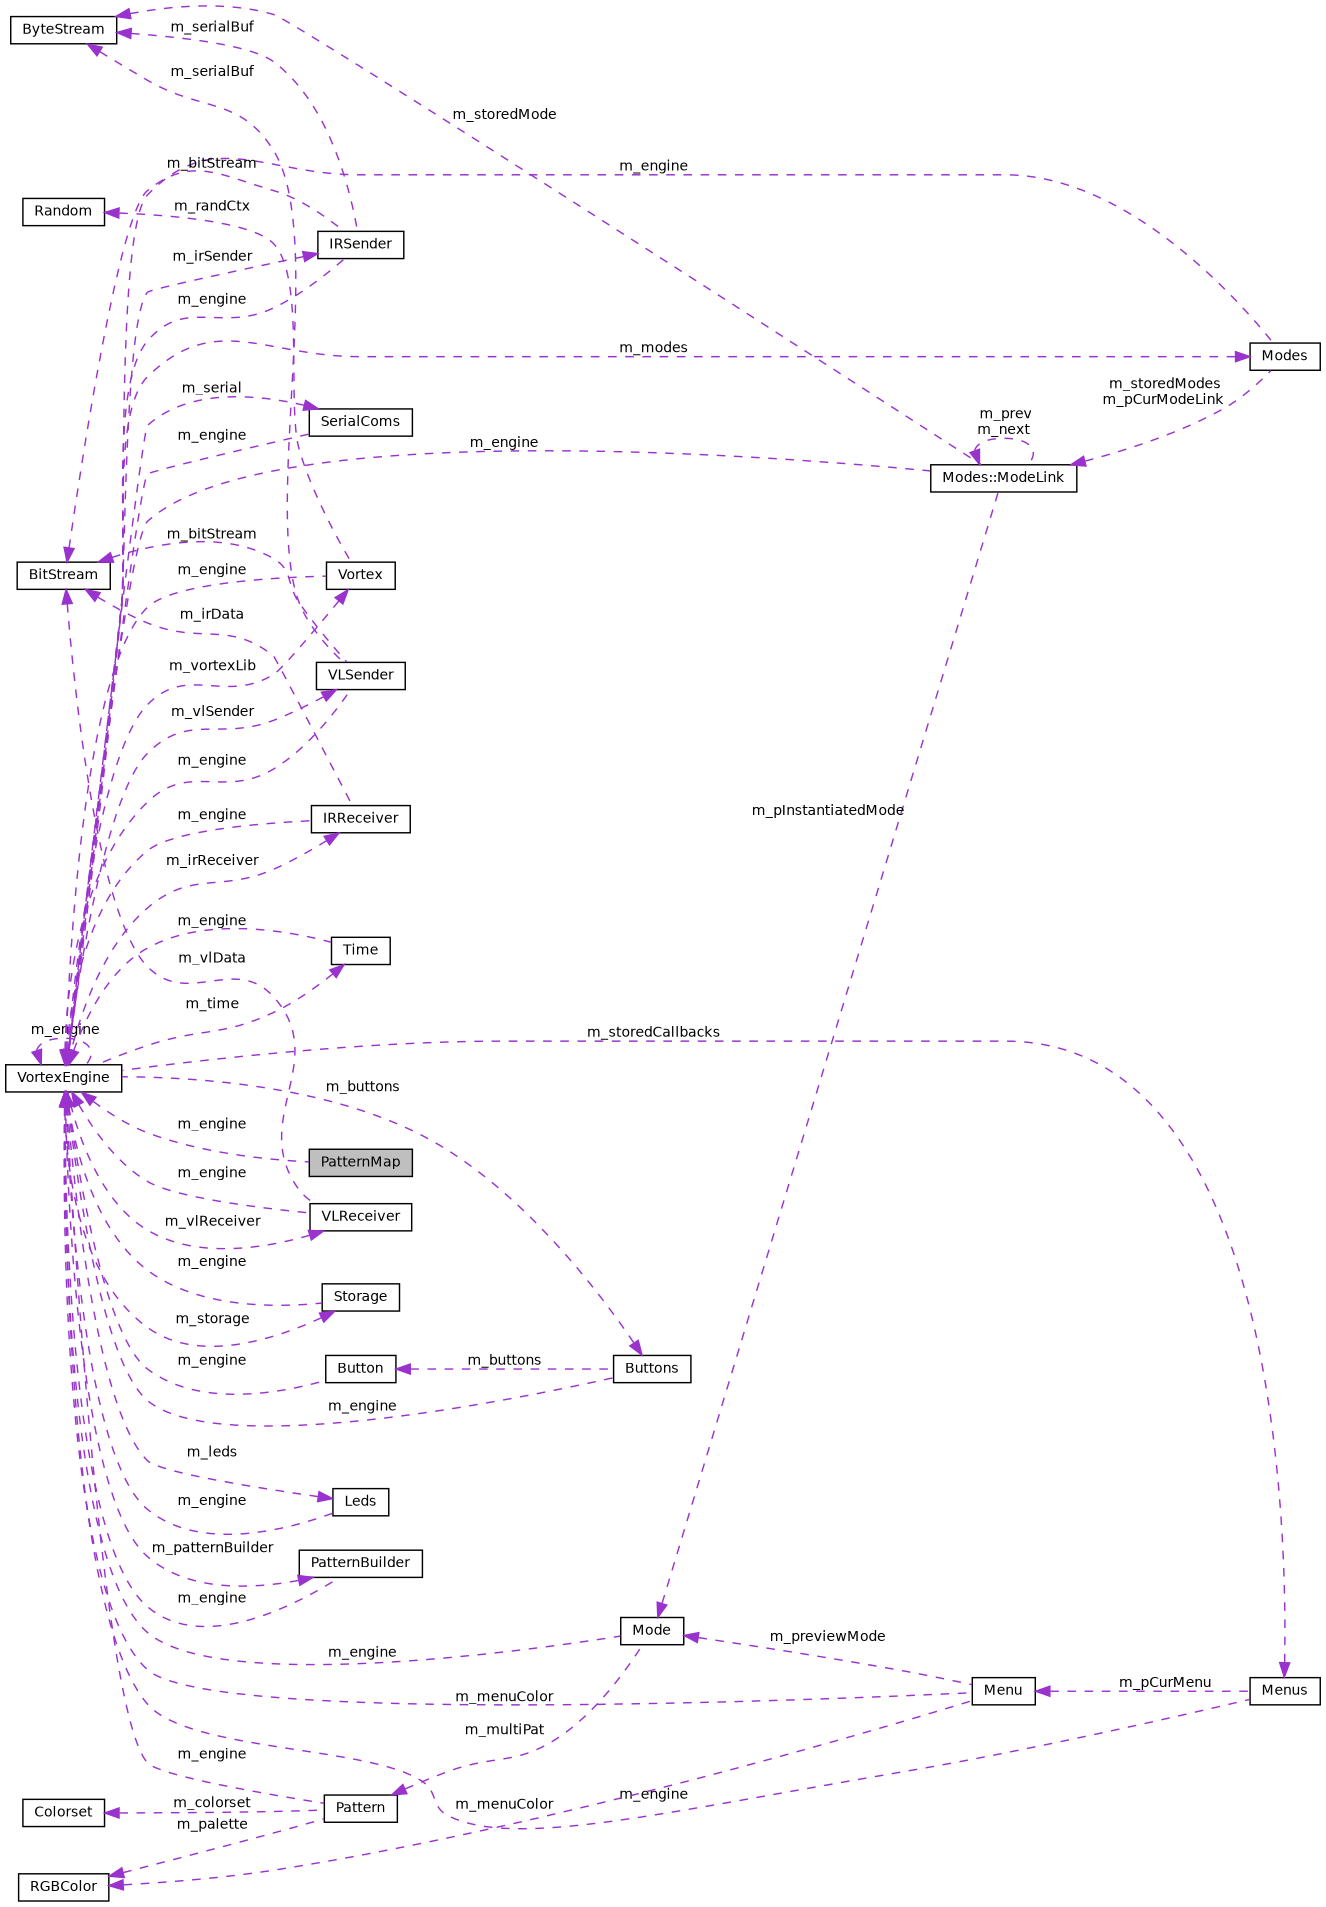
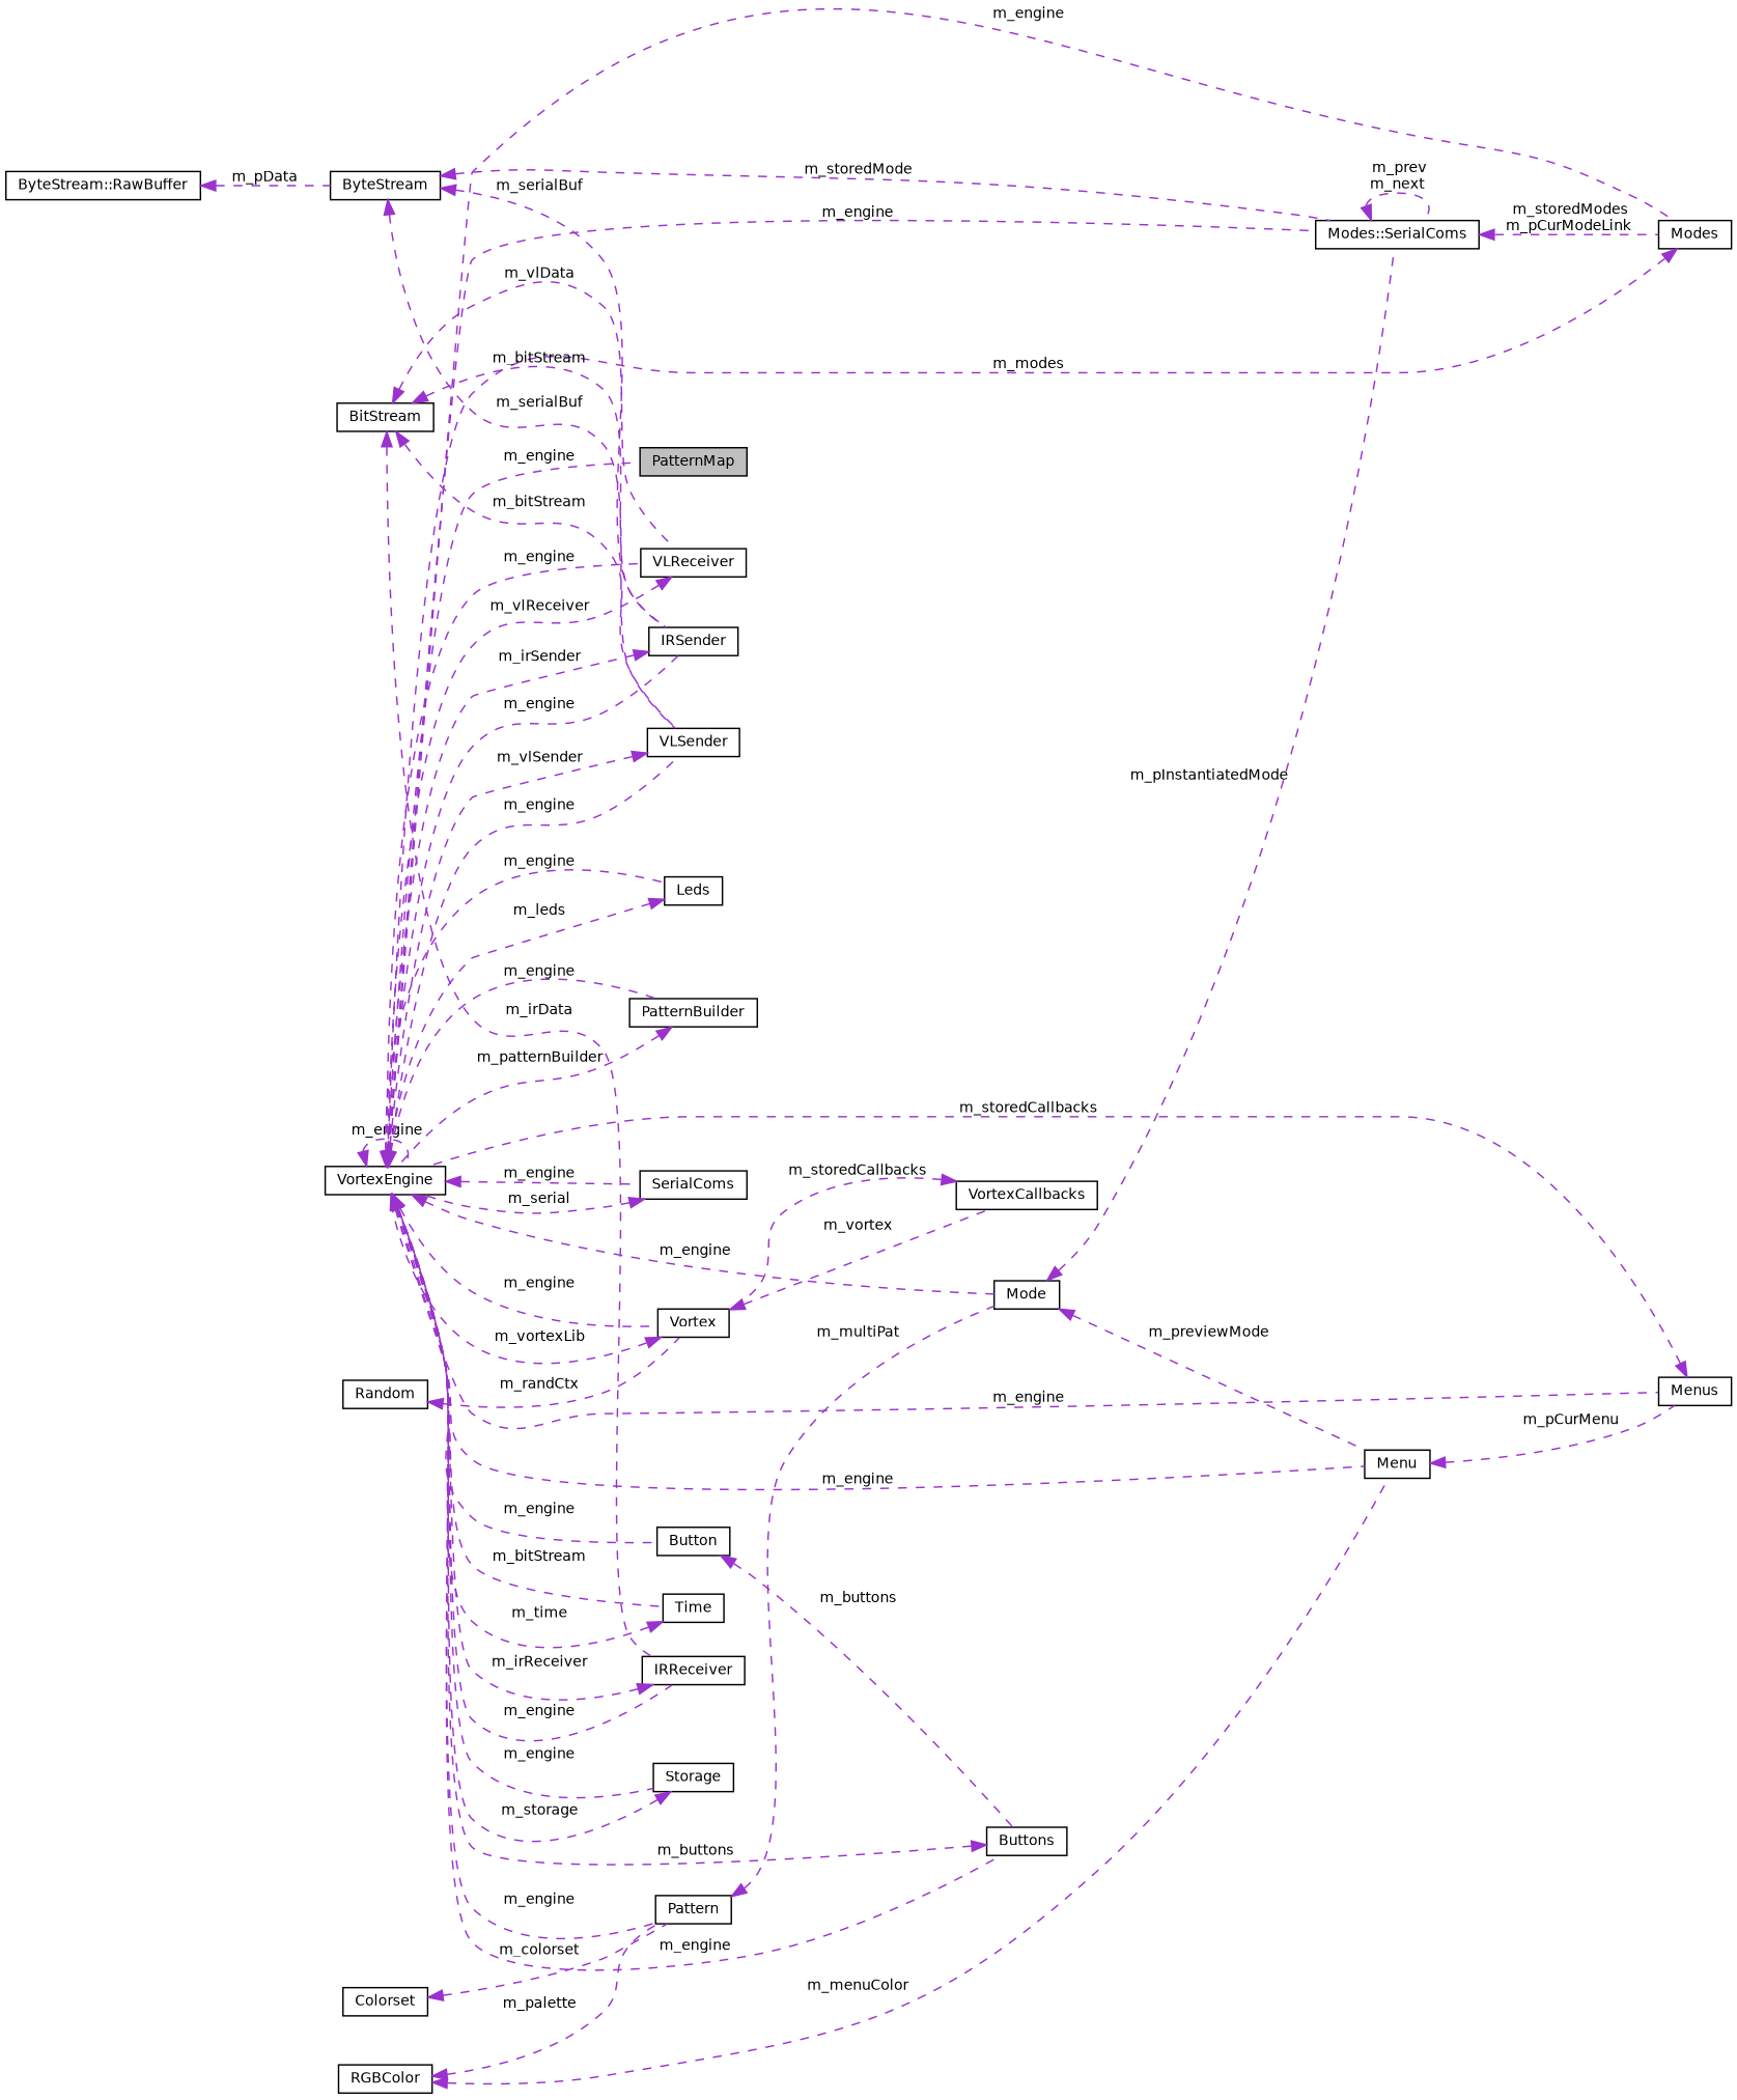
  digraph {
    rankdir=LR
    node [color=black fontname=Helvetica fontsize=10 shape=record]
    edge [color=darkorchid3 dir=back fontname=Helvetica fontsize=10 labelfontname=Helvetica labelfontsize=10 style=dashed]
    n1 [fillcolor=grey75 fontcolor=black height=0.2 label=PatternMap style=filled width=0.4]
    n2 [height=0.2 label=VortexEngine width=0.4]
    n3 [height=0.2 label=VLReceiver width=0.4]
    n4 [height=0.2 label=Storage width=0.4]
    n5 [height=0.2 label=IRSender width=0.4]
    n6 [height=0.2 label=Buttons width=0.4]
    n7 [height=0.2 label=Button width=0.4]
    n8 [height=0.2 label=Leds width=0.4]
    n9 [height=0.2 label=PatternBuilder width=0.4]
    n10 [height=0.2 label=VLSender width=0.4]
    n11 [height=0.2 label=Modes width=0.4]
-   n12 [height=0.2 label="Modes::ModeLink" width=0.4]
+   n12 [height=0.2 label="Modes::SerialComs" width=0.4]
    n13 [height=0.2 label=Mode width=0.4]
    n14 [height=0.2 label=Pattern width=0.4]
    n15 [height=0.2 label=SerialComs width=0.4]
    n16 [height=0.2 label=Vortex width=0.4]
    n17 [height=0.2 label=IRReceiver width=0.4]
    n18 [height=0.2 label=Time width=0.4]
    n19 [height=0.2 label=Menus width=0.4]
    n20 [height=0.2 label=Menu width=0.4]
+   n21 [height=0.2 label=VortexCallbacks width=0.4]
    n22 [height=0.2 label=BitStream width=0.4]
    n23 [height=0.2 label=ByteStream width=0.4]
+   n24 [height=0.2 label="ByteStream::RawBuffer" width=0.4]
    n25 [height=0.2 label=Colorset width=0.4]
    n26 [height=0.2 label=RGBColor width=0.4]
    n27 [height=0.2 label=Random width=0.4]
    n2 -> n1 [label=" m_engine"]
    n2 -> n2 [label=" m_engine"]
    n2 -> n3 [label=" m_engine"]
    n2 -> n4 [label=" m_engine"]
    n2 -> n5 [label=" m_engine"]
    n2 -> n6 [label=" m_engine"]
    n2 -> n7 [label=" m_engine"]
    n2 -> n8 [label=" m_engine"]
    n2 -> n9 [label=" m_engine"]
    n2 -> n10 [label=" m_engine"]
    n2 -> n11 [label=" m_engine"]
    n2 -> n12 [label=" m_engine"]
    n2 -> n13 [label=" m_engine"]
    n2 -> n14 [label=" m_engine"]
    n2 -> n15 [label=" m_engine"]
    n2 -> n16 [label=" m_engine"]
    n2 -> n17 [label=" m_engine"]
-   n2 -> n18 [label=" m_engine"]
+   n2 -> n18 [label=" m_bitStream"]
    n2 -> n19 [label=" m_engine"]
-   n2 -> n20 [label=" m_menuColor"]
+   n2 -> n20 [label=" m_engine"]
    n3 -> n2 [label=" m_vlReceiver"]
    n4 -> n2 [label=" m_storage"]
    n5 -> n2 [label=" m_irSender"]
    n6 -> n2 [label=" m_buttons"]
    n7 -> n6 [label=" m_buttons"]
    n8 -> n2 [label=" m_leds"]
    n9 -> n2 [label=" m_patternBuilder"]
    n10 -> n2 [label=" m_vlSender"]
    n11 -> n2 [label=" m_modes"]
    n12 -> n11 [label=" m_storedModes\nm_pCurModeLink"]
    n12 -> n12 [label=" m_prev\nm_next"]
    n13 -> n12 [label=" m_pInstantiatedMode"]
    n13 -> n20 [label=" m_previewMode"]
    n14 -> n13 [label=" m_multiPat"]
    n15 -> n2 [label=" m_serial"]
    n16 -> n2 [label=" m_vortexLib"]
+   n16 -> n21 [label=" m_vortex"]
    n17 -> n2 [label=" m_irReceiver"]
    n18 -> n2 [label=" m_time"]
    n19 -> n2 [label=" m_storedCallbacks"]
    n20 -> n19 [label=" m_pCurMenu"]
+   n21 -> n16 [label=" m_storedCallbacks"]
    n22 -> n3 [label=" m_vlData"]
    n22 -> n5 [label=" m_bitStream"]
    n22 -> n10 [label=" m_bitStream"]
    n22 -> n17 [label=" m_irData"]
    n23 -> n5 [label=" m_serialBuf"]
    n23 -> n10 [label=" m_serialBuf"]
    n23 -> n12 [label=" m_storedMode"]
+   n24 -> n23 [label=" m_pData"]
    n25 -> n14 [label=" m_colorset"]
    n26 -> n14 [label=" m_palette"]
    n26 -> n20 [label=" m_menuColor"]
    n27 -> n16 [label=" m_randCtx"]
  }
